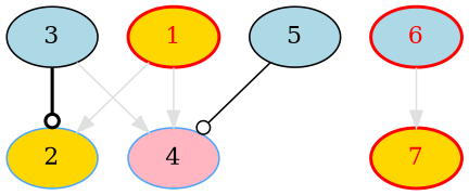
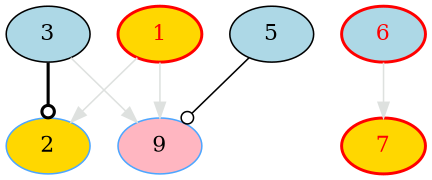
  digraph {
    node [color=red fillcolor=gold fontcolor=black style=filled]
    edge [color="#DEE1DF"]
    1 [fontcolor=red penwidth=1.9]
    2 [color="#4da6ff"]
-   4 [color="#4da6ff" fillcolor=lightpink]
+   4 [color="#4da6ff" fillcolor=lightpink label=9]
    3 [color=black fillcolor=lightblue]
    5 [color=black fillcolor=lightblue]
    6 [fillcolor=lightblue fontcolor=red penwidth=1.9]
    7 [fontcolor=red penwidth=1.9]
    1 -> 2
    1 -> 4
    3 -> 2 [arrowhead=odot style=bold color=""]
    3 -> 4
    5 -> 4 [arrowhead=odot style=solid color=""]
    6 -> 7
  }
